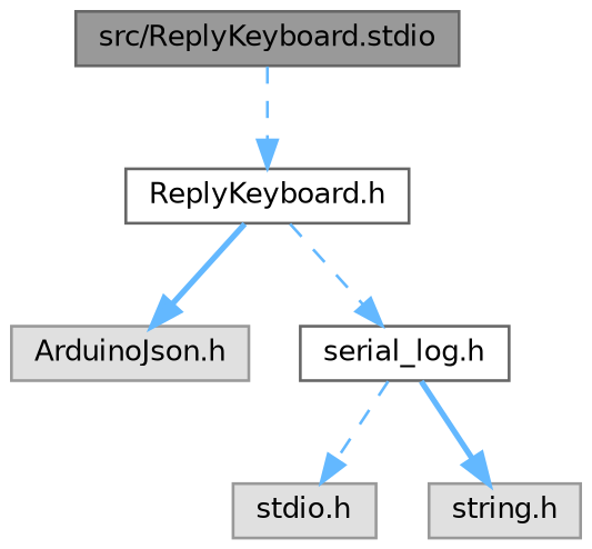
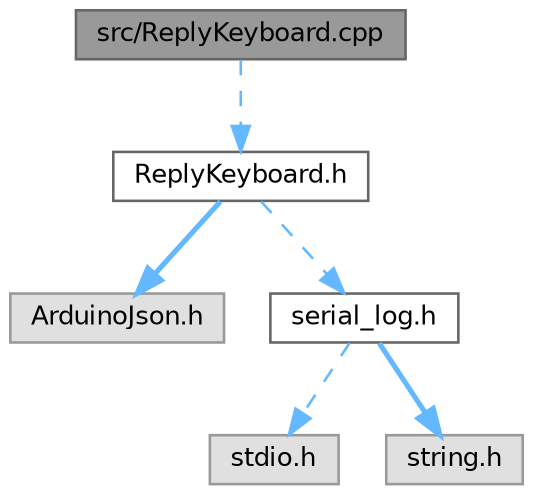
  digraph {
    node [color=grey60 fillcolor="#E0E0E0" fontname=Helvetica fontsize=10 shape=box style=filled]
    edge [color=steelblue1 fontname=Helvetica fontsize=10 labelfontname=Helvetica labelfontsize=10 style=dashed]
-   n1 [color=gray40 fillcolor=grey60 fontcolor=black height=0.2 label="src/ReplyKeyboard.stdio" width=0.4]
+   n1 [color=gray40 fillcolor=grey60 fontcolor=black height=0.2 label="src/ReplyKeyboard.cpp" width=0.4]
    n2 [color=grey40 fillcolor=white height=0.2 label="ReplyKeyboard.h" width=0.4]
    n3 [height=0.2 label="ArduinoJson.h" width=0.4]
    n4 [color=grey40 fillcolor=white height=0.2 label="serial_log.h" width=0.4]
    n5 [height=0.2 label="stdio.h" width=0.4]
    n6 [height=0.2 label="string.h" width=0.4]
    n1 -> n2
    n2 -> n3 [style=bold]
    n2 -> n4
    n4 -> n5
    n4 -> n6 [style=bold]
  }
